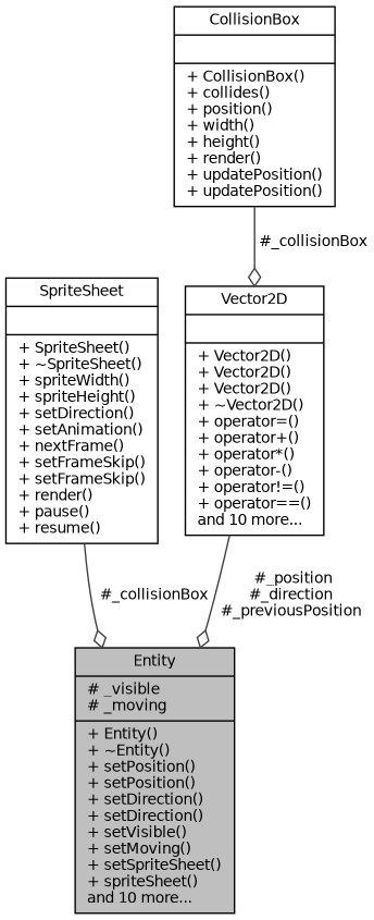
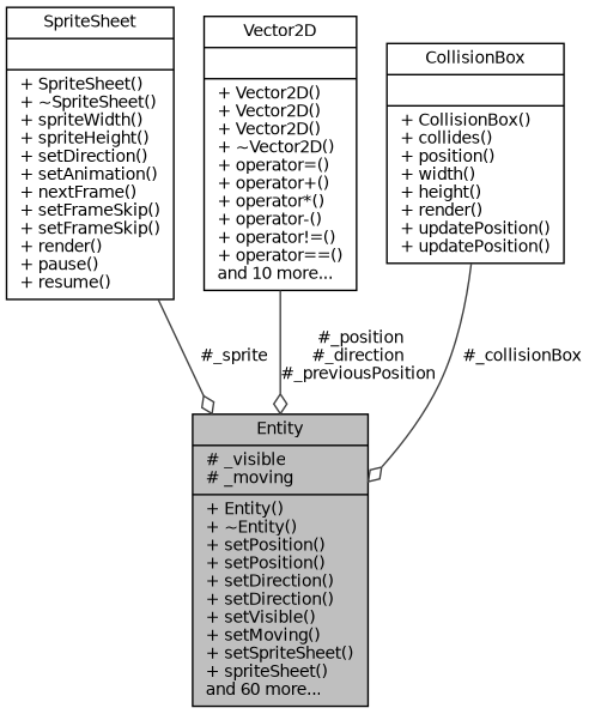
  digraph {
    node [color=black fillcolor=white fontname=Helvetica fontsize=10 shape=record style=filled]
    edge [arrowhead=odiamond color=grey25 fontname=Helvetica fontsize=10 labelfontname=Helvetica labelfontsize=10 style=solid]
-   n1 [fillcolor=grey75 fontcolor=black height=0.2 label="{Entity\n|# _visible\l# _moving\l|+ Entity()\l+ ~Entity()\l+ setPosition()\l+ setPosition()\l+ setDirection()\l+ setDirection()\l+ setVisible()\l+ setMoving()\l+ setSpriteSheet()\l+ spriteSheet()\land 10 more...\l}" width=0.4]
+   n1 [fillcolor=grey75 fontcolor=black height=0.2 label="{Entity\n|# _visible\l# _moving\l|+ Entity()\l+ ~Entity()\l+ setPosition()\l+ setPosition()\l+ setDirection()\l+ setDirection()\l+ setVisible()\l+ setMoving()\l+ setSpriteSheet()\l+ spriteSheet()\land 60 more...\l}" width=0.4]
    n2 [height=0.2 label="{SpriteSheet\n||+ SpriteSheet()\l+ ~SpriteSheet()\l+ spriteWidth()\l+ spriteHeight()\l+ setDirection()\l+ setAnimation()\l+ nextFrame()\l+ setFrameSkip()\l+ setFrameSkip()\l+ render()\l+ pause()\l+ resume()\l}" width=0.4]
    n3 [height=0.2 label="{Vector2D\n||+ Vector2D()\l+ Vector2D()\l+ Vector2D()\l+ ~Vector2D()\l+ operator=()\l+ operator+()\l+ operator*()\l+ operator-()\l+ operator!=()\l+ operator==()\land 10 more...\l}" width=0.4]
    n4 [height=0.2 label="{CollisionBox\n||+ CollisionBox()\l+ collides()\l+ position()\l+ width()\l+ height()\l+ render()\l+ updatePosition()\l+ updatePosition()\l}" width=0.4]
-   n2 -> n1 [label=" #_collisionBox"]
+   n2 -> n1 [label=" #_sprite"]
    n3 -> n1 [label=" #_position\n#_direction\n#_previousPosition"]
-   n4 -> n3 [label=" #_collisionBox"]
+   n4 -> n1 [label=" #_collisionBox"]
  }
